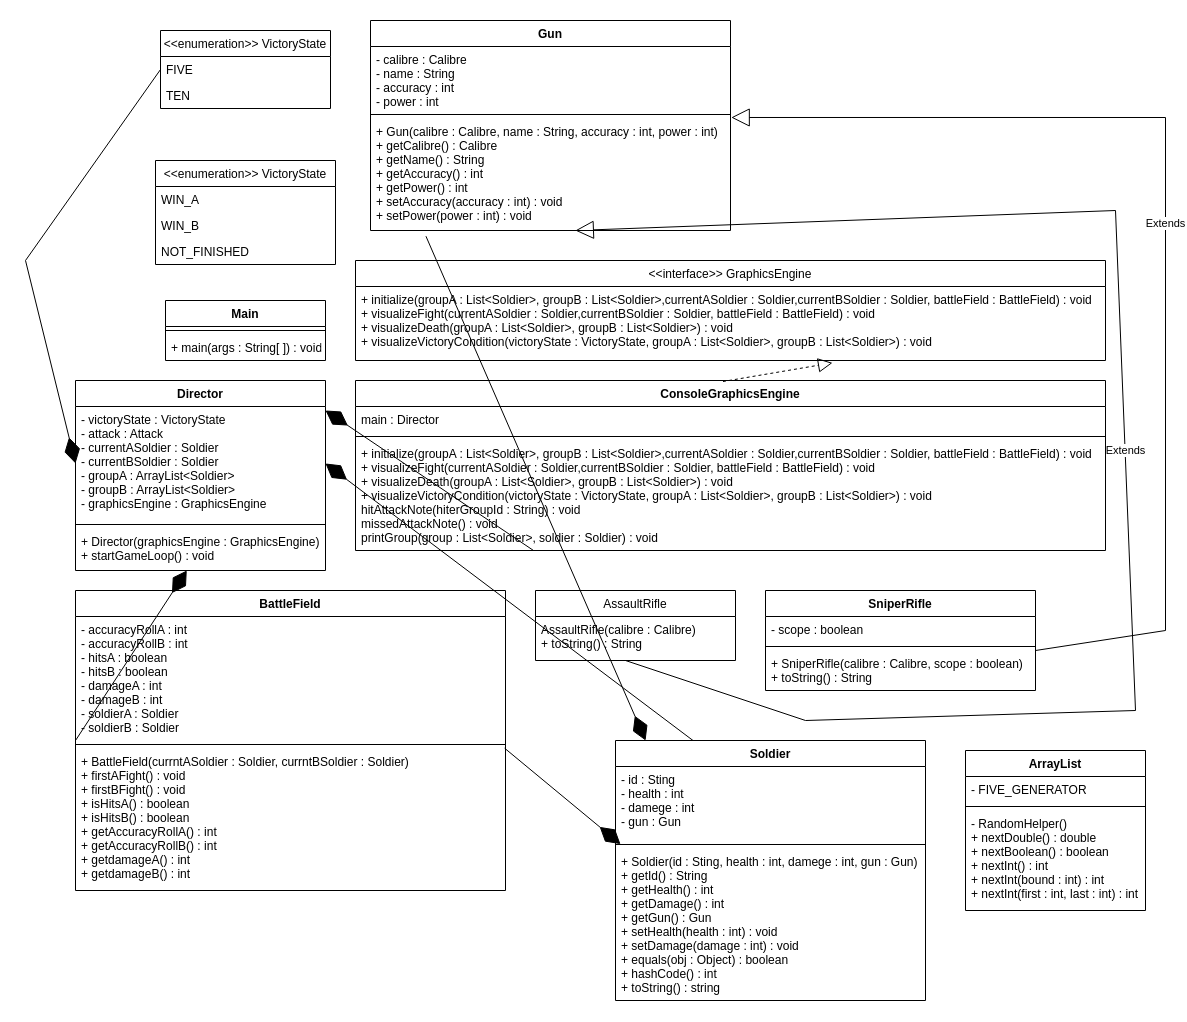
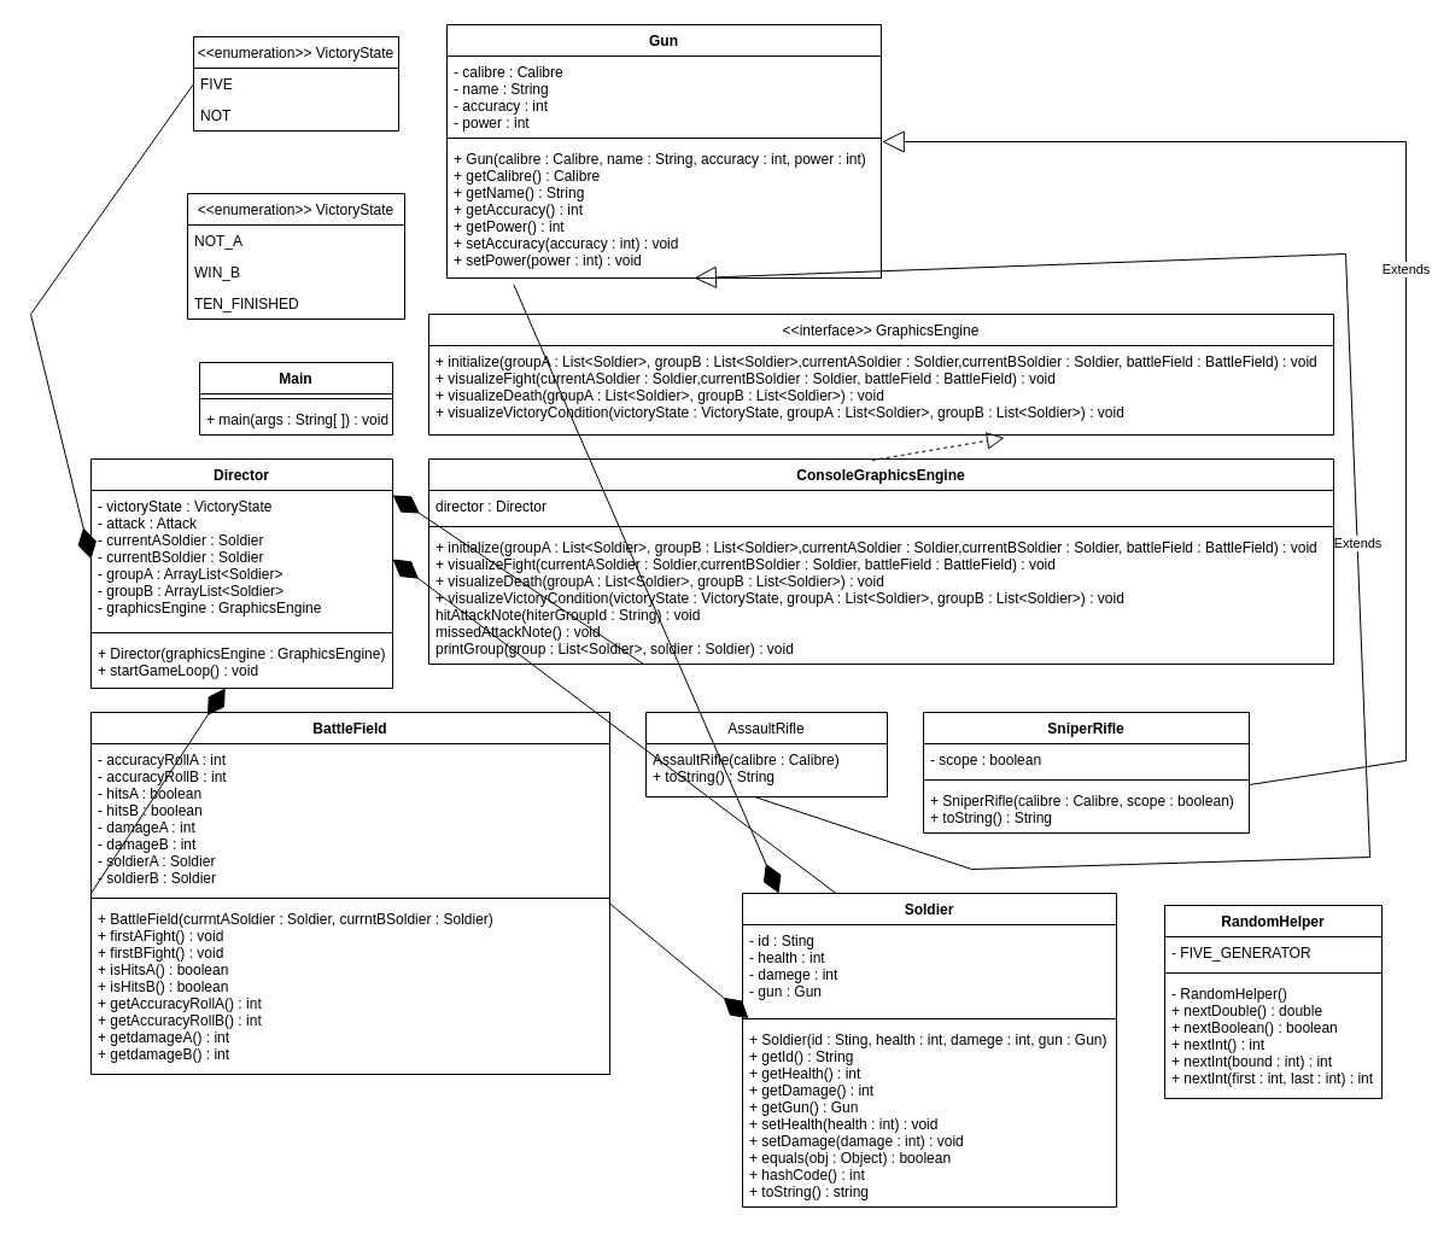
  <mxCell id="0" />
  <mxCell id="1" parent="0" />
  <mxCell id="2" value="Main" style="swimlane;fontStyle=1;align=center;verticalAlign=top;childLayout=stackLayout;horizontal=1;startSize=26;horizontalStack=0;resizeParent=1;resizeParentMax=0;resizeLast=0;collapsible=1;marginBottom=0;" vertex="1" parent="1"><mxGeometry x="160" y="300" width="160" height="60" as="geometry"><mxRectangle x="560" y="240" width="60" height="26" as="alternateBounds" /></mxGeometry></mxCell>
  <mxCell id="3" value="" style="line;strokeWidth=1;fillColor=none;align=left;verticalAlign=middle;spacingTop=-1;spacingLeft=3;spacingRight=3;rotatable=0;labelPosition=right;points=[];portConstraint=eastwest;" vertex="1" parent="2"><mxGeometry y="26" width="160" height="8" as="geometry" /></mxCell>
  <mxCell id="4" value="+ main(args : String[ ]) : void" style="text;strokeColor=none;fillColor=none;align=left;verticalAlign=top;spacingLeft=4;spacingRight=4;overflow=hidden;rotatable=0;points=[[0,0.5],[1,0.5]];portConstraint=eastwest;" vertex="1" parent="2"><mxGeometry y="34" width="160" height="26" as="geometry" /></mxCell>
  <mxCell id="5" value="&lt;&lt;enumeration&gt;&gt; VictoryState" style="swimlane;fontStyle=0;childLayout=stackLayout;horizontal=1;startSize=26;fillColor=none;horizontalStack=0;resizeParent=1;resizeParentMax=0;resizeLast=0;collapsible=1;marginBottom=0;" vertex="1" parent="1"><mxGeometry x="150" y="160" width="180" height="104" as="geometry" /></mxCell>
- <mxCell id="6" value="WIN_A" style="text;strokeColor=none;fillColor=none;align=left;verticalAlign=top;spacingLeft=4;spacingRight=4;overflow=hidden;rotatable=0;points=[[0,0.5],[1,0.5]];portConstraint=eastwest;" vertex="1" parent="5"><mxGeometry y="26" width="180" height="26" as="geometry" /></mxCell>
+ <mxCell id="6" value="NOT_A" style="text;strokeColor=none;fillColor=none;align=left;verticalAlign=top;spacingLeft=4;spacingRight=4;overflow=hidden;rotatable=0;points=[[0,0.5],[1,0.5]];portConstraint=eastwest;" vertex="1" parent="5"><mxGeometry y="26" width="180" height="26" as="geometry" /></mxCell>
  <mxCell id="7" value="WIN_B" style="text;strokeColor=none;fillColor=none;align=left;verticalAlign=top;spacingLeft=4;spacingRight=4;overflow=hidden;rotatable=0;points=[[0,0.5],[1,0.5]];portConstraint=eastwest;" vertex="1" parent="5"><mxGeometry y="52" width="180" height="26" as="geometry" /></mxCell>
- <mxCell id="8" value="NOT_FINISHED" style="text;strokeColor=none;fillColor=none;align=left;verticalAlign=top;spacingLeft=4;spacingRight=4;overflow=hidden;rotatable=0;points=[[0,0.5],[1,0.5]];portConstraint=eastwest;" vertex="1" parent="5"><mxGeometry y="78" width="180" height="26" as="geometry" /></mxCell>
+ <mxCell id="8" value="TEN_FINISHED" style="text;strokeColor=none;fillColor=none;align=left;verticalAlign=top;spacingLeft=4;spacingRight=4;overflow=hidden;rotatable=0;points=[[0,0.5],[1,0.5]];portConstraint=eastwest;" vertex="1" parent="5"><mxGeometry y="78" width="180" height="26" as="geometry" /></mxCell>
  <mxCell id="9" value="&lt;&lt;enumeration&gt;&gt; VictoryState" style="swimlane;fontStyle=0;childLayout=stackLayout;horizontal=1;startSize=26;fillColor=none;horizontalStack=0;resizeParent=1;resizeParentMax=0;resizeLast=0;collapsible=1;marginBottom=0;" vertex="1" parent="1"><mxGeometry x="155" y="30" width="170" height="78" as="geometry" /></mxCell>
  <mxCell id="10" value="FIVE" style="text;strokeColor=none;fillColor=none;align=left;verticalAlign=top;spacingLeft=4;spacingRight=4;overflow=hidden;rotatable=0;points=[[0,0.5],[1,0.5]];portConstraint=eastwest;" vertex="1" parent="9"><mxGeometry y="26" width="170" height="26" as="geometry" /></mxCell>
- <mxCell id="11" value="TEN" style="text;strokeColor=none;fillColor=none;align=left;verticalAlign=top;spacingLeft=4;spacingRight=4;overflow=hidden;rotatable=0;points=[[0,0.5],[1,0.5]];portConstraint=eastwest;" vertex="1" parent="9"><mxGeometry y="52" width="170" height="26" as="geometry" /></mxCell>
+ <mxCell id="11" value="NOT" style="text;strokeColor=none;fillColor=none;align=left;verticalAlign=top;spacingLeft=4;spacingRight=4;overflow=hidden;rotatable=0;points=[[0,0.5],[1,0.5]];portConstraint=eastwest;" vertex="1" parent="9"><mxGeometry y="52" width="170" height="26" as="geometry" /></mxCell>
  <mxCell id="12" value="Director" style="swimlane;fontStyle=1;align=center;verticalAlign=top;childLayout=stackLayout;horizontal=1;startSize=26;horizontalStack=0;resizeParent=1;resizeParentMax=0;resizeLast=0;collapsible=1;marginBottom=0;" vertex="1" parent="1"><mxGeometry x="70" y="380" width="250" height="190" as="geometry" /></mxCell>
  <mxCell id="13" value="- victoryState : VictoryState&#10;- attack : Attack&#10;- currentASoldier : Soldier&#10;- currentBSoldier : Soldier&#10;- groupA : ArrayList&lt;Soldier&gt;&#10;- groupB : ArrayList&lt;Soldier&gt;&#10;- graphicsEngine : GraphicsEngine" style="text;strokeColor=none;fillColor=none;align=left;verticalAlign=top;spacingLeft=4;spacingRight=4;overflow=hidden;rotatable=0;points=[[0,0.5],[1,0.5]];portConstraint=eastwest;" vertex="1" parent="12"><mxGeometry y="26" width="250" height="114" as="geometry" /></mxCell>
  <mxCell id="14" value="" style="line;strokeWidth=1;fillColor=none;align=left;verticalAlign=middle;spacingTop=-1;spacingLeft=3;spacingRight=3;rotatable=0;labelPosition=right;points=[];portConstraint=eastwest;" vertex="1" parent="12"><mxGeometry y="140" width="250" height="8" as="geometry" /></mxCell>
  <mxCell id="15" value="+ Director(graphicsEngine : GraphicsEngine)&#10;+ startGameLoop() : void" style="text;strokeColor=none;fillColor=none;align=left;verticalAlign=top;spacingLeft=4;spacingRight=4;overflow=hidden;rotatable=0;points=[[0,0.5],[1,0.5]];portConstraint=eastwest;" vertex="1" parent="12"><mxGeometry y="148" width="250" height="42" as="geometry" /></mxCell>
  <mxCell id="16" value="Gun" style="swimlane;fontStyle=1;align=center;verticalAlign=top;childLayout=stackLayout;horizontal=1;startSize=26;horizontalStack=0;resizeParent=1;resizeParentMax=0;resizeLast=0;collapsible=1;marginBottom=0;" vertex="1" parent="1"><mxGeometry x="365" y="20" width="360" height="210" as="geometry" /></mxCell>
  <mxCell id="17" value="- calibre : Calibre&#10;- name : String&#10;- accuracy : int&#10;- power : int" style="text;strokeColor=none;fillColor=none;align=left;verticalAlign=top;spacingLeft=4;spacingRight=4;overflow=hidden;rotatable=0;points=[[0,0.5],[1,0.5]];portConstraint=eastwest;" vertex="1" parent="16"><mxGeometry y="26" width="360" height="64" as="geometry" /></mxCell>
  <mxCell id="18" value="" style="line;strokeWidth=1;fillColor=none;align=left;verticalAlign=middle;spacingTop=-1;spacingLeft=3;spacingRight=3;rotatable=0;labelPosition=right;points=[];portConstraint=eastwest;" vertex="1" parent="16"><mxGeometry y="90" width="360" height="8" as="geometry" /></mxCell>
  <mxCell id="19" value="+ Gun(calibre : Calibre, name : String, accuracy : int, power : int)&#10;+ getCalibre() : Calibre&#10;+ getName() : String&#10;+ getAccuracy() : int&#10;+ getPower() : int&#10;+ setAccuracy(accuracy : int) : void&#10;+ setPower(power : int) : void" style="text;strokeColor=none;fillColor=none;align=left;verticalAlign=top;spacingLeft=4;spacingRight=4;overflow=hidden;rotatable=0;points=[[0,0.5],[1,0.5]];portConstraint=eastwest;" vertex="1" parent="16"><mxGeometry y="98" width="360" height="112" as="geometry" /></mxCell>
  <mxCell id="20" value="&lt;&lt;interface&gt;&gt; GraphicsEngine" style="swimlane;fontStyle=0;childLayout=stackLayout;horizontal=1;startSize=26;fillColor=none;horizontalStack=0;resizeParent=1;resizeParentMax=0;resizeLast=0;collapsible=1;marginBottom=0;" vertex="1" parent="1"><mxGeometry x="350" y="260" width="750" height="100" as="geometry" /></mxCell>
  <mxCell id="21" value="+ initialize(groupA : List&lt;Soldier&gt;, groupB : List&lt;Soldier&gt;,currentASoldier : Soldier,currentBSoldier : Soldier, battleField : BattleField) : void&#10;+ visualizeFight(currentASoldier : Soldier,currentBSoldier : Soldier, battleField : BattleField) : void&#10;+ visualizeDeath(groupA : List&lt;Soldier&gt;, groupB : List&lt;Soldier&gt;) : void&#10;+ visualizeVictoryCondition(victoryState : VictoryState, groupA : List&lt;Soldier&gt;, groupB : List&lt;Soldier&gt;) : void" style="text;strokeColor=none;fillColor=none;align=left;verticalAlign=top;spacingLeft=4;spacingRight=4;overflow=hidden;rotatable=0;points=[[0,0.5],[1,0.5]];portConstraint=eastwest;" vertex="1" parent="20"><mxGeometry y="26" width="750" height="74" as="geometry" /></mxCell>
  <mxCell id="22" value="ConsoleGraphicsEngine" style="swimlane;fontStyle=1;align=center;verticalAlign=top;childLayout=stackLayout;horizontal=1;startSize=26;horizontalStack=0;resizeParent=1;resizeParentMax=0;resizeLast=0;collapsible=1;marginBottom=0;" vertex="1" parent="1"><mxGeometry x="350" y="380" width="750" height="170" as="geometry" /></mxCell>
- <mxCell id="23" value="main : Director" style="text;strokeColor=none;fillColor=none;align=left;verticalAlign=top;spacingLeft=4;spacingRight=4;overflow=hidden;rotatable=0;points=[[0,0.5],[1,0.5]];portConstraint=eastwest;" vertex="1" parent="22"><mxGeometry y="26" width="750" height="26" as="geometry" /></mxCell>
+ <mxCell id="23" value="director : Director" style="text;strokeColor=none;fillColor=none;align=left;verticalAlign=top;spacingLeft=4;spacingRight=4;overflow=hidden;rotatable=0;points=[[0,0.5],[1,0.5]];portConstraint=eastwest;" vertex="1" parent="22"><mxGeometry y="26" width="750" height="26" as="geometry" /></mxCell>
  <mxCell id="24" value="" style="line;strokeWidth=1;fillColor=none;align=left;verticalAlign=middle;spacingTop=-1;spacingLeft=3;spacingRight=3;rotatable=0;labelPosition=right;points=[];portConstraint=eastwest;" vertex="1" parent="22"><mxGeometry y="52" width="750" height="8" as="geometry" /></mxCell>
  <mxCell id="25" value="+ initialize(groupA : List&lt;Soldier&gt;, groupB : List&lt;Soldier&gt;,currentASoldier : Soldier,currentBSoldier : Soldier, battleField : BattleField) : void&#10;+ visualizeFight(currentASoldier : Soldier,currentBSoldier : Soldier, battleField : BattleField) : void&#10;+ visualizeDeath(groupA : List&lt;Soldier&gt;, groupB : List&lt;Soldier&gt;) : void&#10;+ visualizeVictoryCondition(victoryState : VictoryState, groupA : List&lt;Soldier&gt;, groupB : List&lt;Soldier&gt;) : void&#10;hitAttackNote(hiterGroupId : String) : void&#10;missedAttackNote() : void&#10;printGroup(group : List&lt;Soldier&gt;, soldier : Soldier) : void" style="text;strokeColor=none;fillColor=none;align=left;verticalAlign=top;spacingLeft=4;spacingRight=4;overflow=hidden;rotatable=0;points=[[0,0.5],[1,0.5]];portConstraint=eastwest;" vertex="1" parent="22"><mxGeometry y="60" width="750" height="110" as="geometry" /></mxCell>
  <mxCell id="26" value="BattleField" style="swimlane;fontStyle=1;align=center;verticalAlign=top;childLayout=stackLayout;horizontal=1;startSize=26;horizontalStack=0;resizeParent=1;resizeParentMax=0;resizeLast=0;collapsible=1;marginBottom=0;" vertex="1" parent="1"><mxGeometry x="70" y="590" width="430" height="300" as="geometry" /></mxCell>
  <mxCell id="27" value="- accuracyRollA : int&#10;- accuracyRollB : int&#10;- hitsA : boolean&#10;- hitsB : boolean&#10;- damageA : int&#10;- damageB : int&#10;- soldierA : Soldier&#10;- soldierB : Soldier" style="text;strokeColor=none;fillColor=none;align=left;verticalAlign=top;spacingLeft=4;spacingRight=4;overflow=hidden;rotatable=0;points=[[0,0.5],[1,0.5]];portConstraint=eastwest;" vertex="1" parent="26"><mxGeometry y="26" width="430" height="124" as="geometry" /></mxCell>
  <mxCell id="28" value="" style="line;strokeWidth=1;fillColor=none;align=left;verticalAlign=middle;spacingTop=-1;spacingLeft=3;spacingRight=3;rotatable=0;labelPosition=right;points=[];portConstraint=eastwest;" vertex="1" parent="26"><mxGeometry y="150" width="430" height="8" as="geometry" /></mxCell>
  <mxCell id="29" value="+ BattleField(currntASoldier : Soldier, currntBSoldier : Soldier)&#10;+ firstAFight() : void&#10;+ firstBFight() : void&#10;+ isHitsA() : boolean&#10;+ isHitsB() : boolean&#10;+ getAccuracyRollA() : int&#10;+ getAccuracyRollB() : int&#10;+ getdamageA() : int&#10;+ getdamageB() : int" style="text;strokeColor=none;fillColor=none;align=left;verticalAlign=top;spacingLeft=4;spacingRight=4;overflow=hidden;rotatable=0;points=[[0,0.5],[1,0.5]];portConstraint=eastwest;" vertex="1" parent="26"><mxGeometry y="158" width="430" height="142" as="geometry" /></mxCell>
  <mxCell id="30" value="AssaultRifle" style="swimlane;fontStyle=0;childLayout=stackLayout;horizontal=1;startSize=26;fillColor=none;horizontalStack=0;resizeParent=1;resizeParentMax=0;resizeLast=0;collapsible=1;marginBottom=0;" vertex="1" parent="1"><mxGeometry x="530" y="590" width="200" height="70" as="geometry" /></mxCell>
  <mxCell id="31" value="AssaultRifle(calibre : Calibre)&#10;+ toString() : String" style="text;strokeColor=none;fillColor=none;align=left;verticalAlign=top;spacingLeft=4;spacingRight=4;overflow=hidden;rotatable=0;points=[[0,0.5],[1,0.5]];portConstraint=eastwest;" vertex="1" parent="30"><mxGeometry y="26" width="200" height="44" as="geometry" /></mxCell>
  <mxCell id="32" value="SniperRifle" style="swimlane;fontStyle=1;align=center;verticalAlign=top;childLayout=stackLayout;horizontal=1;startSize=26;horizontalStack=0;resizeParent=1;resizeParentMax=0;resizeLast=0;collapsible=1;marginBottom=0;" vertex="1" parent="1"><mxGeometry x="760" y="590" width="270" height="100" as="geometry" /></mxCell>
  <mxCell id="33" value="- scope : boolean" style="text;strokeColor=none;fillColor=none;align=left;verticalAlign=top;spacingLeft=4;spacingRight=4;overflow=hidden;rotatable=0;points=[[0,0.5],[1,0.5]];portConstraint=eastwest;" vertex="1" parent="32"><mxGeometry y="26" width="270" height="26" as="geometry" /></mxCell>
  <mxCell id="34" value="" style="line;strokeWidth=1;fillColor=none;align=left;verticalAlign=middle;spacingTop=-1;spacingLeft=3;spacingRight=3;rotatable=0;labelPosition=right;points=[];portConstraint=eastwest;" vertex="1" parent="32"><mxGeometry y="52" width="270" height="8" as="geometry" /></mxCell>
  <mxCell id="35" value="+ SniperRifle(calibre : Calibre, scope : boolean)&#10;+ toString() : String" style="text;strokeColor=none;fillColor=none;align=left;verticalAlign=top;spacingLeft=4;spacingRight=4;overflow=hidden;rotatable=0;points=[[0,0.5],[1,0.5]];portConstraint=eastwest;" vertex="1" parent="32"><mxGeometry y="60" width="270" height="40" as="geometry" /></mxCell>
  <mxCell id="36" value="Soldier" style="swimlane;fontStyle=1;align=center;verticalAlign=top;childLayout=stackLayout;horizontal=1;startSize=26;horizontalStack=0;resizeParent=1;resizeParentMax=0;resizeLast=0;collapsible=1;marginBottom=0;" vertex="1" parent="1"><mxGeometry x="610" y="740" width="310" height="260" as="geometry" /></mxCell>
  <mxCell id="37" value="- id : Sting&#10;- health : int&#10;- damege : int&#10;- gun : Gun" style="text;strokeColor=none;fillColor=none;align=left;verticalAlign=top;spacingLeft=4;spacingRight=4;overflow=hidden;rotatable=0;points=[[0,0.5],[1,0.5]];portConstraint=eastwest;" vertex="1" parent="36"><mxGeometry y="26" width="310" height="74" as="geometry" /></mxCell>
  <mxCell id="38" value="" style="line;strokeWidth=1;fillColor=none;align=left;verticalAlign=middle;spacingTop=-1;spacingLeft=3;spacingRight=3;rotatable=0;labelPosition=right;points=[];portConstraint=eastwest;" vertex="1" parent="36"><mxGeometry y="100" width="310" height="8" as="geometry" /></mxCell>
  <mxCell id="39" value="+ Soldier(id : Sting, health : int, damege : int, gun : Gun)&#10;+ getId() : String&#10;+ getHealth() : int&#10;+ getDamage() : int&#10;+ getGun() : Gun&#10;+ setHealth(health : int) : void&#10;+ setDamage(damage : int) : void&#10;+ equals(obj : Object) : boolean&#10;+ hashCode() : int&#10;+ toString() : string" style="text;strokeColor=none;fillColor=none;align=left;verticalAlign=top;spacingLeft=4;spacingRight=4;overflow=hidden;rotatable=0;points=[[0,0.5],[1,0.5]];portConstraint=eastwest;" vertex="1" parent="36"><mxGeometry y="108" width="310" height="152" as="geometry" /></mxCell>
- <mxCell id="40" value="ArrayList" style="swimlane;fontStyle=1;align=center;verticalAlign=top;childLayout=stackLayout;horizontal=1;startSize=26;horizontalStack=0;resizeParent=1;resizeParentMax=0;resizeLast=0;collapsible=1;marginBottom=0;" vertex="1" parent="1"><mxGeometry x="960" y="750" width="180" height="160" as="geometry" /></mxCell>
+ <mxCell id="40" value="RandomHelper" style="swimlane;fontStyle=1;align=center;verticalAlign=top;childLayout=stackLayout;horizontal=1;startSize=26;horizontalStack=0;resizeParent=1;resizeParentMax=0;resizeLast=0;collapsible=1;marginBottom=0;" vertex="1" parent="1"><mxGeometry x="960" y="750" width="180" height="160" as="geometry" /></mxCell>
  <mxCell id="41" value="- FIVE_GENERATOR" style="text;strokeColor=none;fillColor=none;align=left;verticalAlign=top;spacingLeft=4;spacingRight=4;overflow=hidden;rotatable=0;points=[[0,0.5],[1,0.5]];portConstraint=eastwest;" vertex="1" parent="40"><mxGeometry y="26" width="180" height="26" as="geometry" /></mxCell>
  <mxCell id="42" value="" style="line;strokeWidth=1;fillColor=none;align=left;verticalAlign=middle;spacingTop=-1;spacingLeft=3;spacingRight=3;rotatable=0;labelPosition=right;points=[];portConstraint=eastwest;" vertex="1" parent="40"><mxGeometry y="52" width="180" height="8" as="geometry" /></mxCell>
  <mxCell id="43" value="- RandomHelper()&#10;+ nextDouble() : double&#10;+ nextBoolean() : boolean&#10;+ nextInt() : int&#10;+ nextInt(bound : int) : int&#10;+ nextInt(first : int, last : int) : int" style="text;strokeColor=none;fillColor=none;align=left;verticalAlign=top;spacingLeft=4;spacingRight=4;overflow=hidden;rotatable=0;points=[[0,0.5],[1,0.5]];portConstraint=eastwest;" vertex="1" parent="40"><mxGeometry y="60" width="180" height="100" as="geometry" /></mxCell>
  <mxCell id="44" value="Extends" style="endArrow=block;endSize=16;endFill=0;html=1;rounded=0;entryX=1.002;entryY=-0.009;entryDx=0;entryDy=0;entryPerimeter=0;exitX=1;exitY=0;exitDx=0;exitDy=0;exitPerimeter=0;" edge="1" parent="1" source="35" target="19"><mxGeometry width="160" relative="1" as="geometry"><mxPoint x="500" y="350" as="sourcePoint" /><mxPoint x="750" y="120" as="targetPoint" /><Array as="points"><mxPoint x="1160" y="630" /><mxPoint x="1160" y="117" /></Array></mxGeometry></mxCell>
  <mxCell id="45" value="Extends" style="endArrow=block;endSize=16;endFill=0;html=1;rounded=0;entryX=0.569;entryY=1;entryDx=0;entryDy=0;entryPerimeter=0;" edge="1" parent="1" target="19"><mxGeometry width="160" relative="1" as="geometry"><mxPoint x="620" y="660" as="sourcePoint" /><mxPoint x="660" y="350" as="targetPoint" /><Array as="points"><mxPoint x="800" y="720" /><mxPoint x="1130" y="710" /><mxPoint x="1110" y="210" /></Array></mxGeometry></mxCell>
  <mxCell id="46" value="" style="endArrow=diamondThin;endFill=1;endSize=24;html=1;rounded=0;entryX=0;entryY=0.5;entryDx=0;entryDy=0;exitX=0;exitY=0.5;exitDx=0;exitDy=0;" edge="1" parent="1" source="10" target="13"><mxGeometry width="160" relative="1" as="geometry"><mxPoint x="500" y="350" as="sourcePoint" /><mxPoint x="660" y="350" as="targetPoint" /><Array as="points"><mxPoint x="20" y="260" /></Array></mxGeometry></mxCell>
  <mxCell id="47" value="" style="endArrow=diamondThin;endFill=1;endSize=24;html=1;rounded=0;entryX=1;entryY=0.5;entryDx=0;entryDy=0;exitX=0.25;exitY=0;exitDx=0;exitDy=0;" edge="1" parent="1" source="36" target="13"><mxGeometry width="160" relative="1" as="geometry"><mxPoint x="500" y="350" as="sourcePoint" /><mxPoint x="660" y="350" as="targetPoint" /></mxGeometry></mxCell>
  <mxCell id="48" value="" style="endArrow=block;dashed=1;endFill=0;endSize=12;html=1;rounded=0;exitX=0.49;exitY=0.006;exitDx=0;exitDy=0;exitPerimeter=0;entryX=0.636;entryY=1.032;entryDx=0;entryDy=0;entryPerimeter=0;" edge="1" parent="1" source="22" target="21"><mxGeometry width="160" relative="1" as="geometry"><mxPoint x="500" y="540" as="sourcePoint" /><mxPoint x="660" y="540" as="targetPoint" /></mxGeometry></mxCell>
  <mxCell id="49" value="" style="endArrow=diamondThin;endFill=1;endSize=24;html=1;rounded=0;exitX=0.238;exitY=1.003;exitDx=0;exitDy=0;exitPerimeter=0;" edge="1" parent="1" source="25"><mxGeometry width="160" relative="1" as="geometry"><mxPoint x="500" y="540" as="sourcePoint" /><mxPoint x="320" y="410" as="targetPoint" /></mxGeometry></mxCell>
  <mxCell id="50" value="" style="endArrow=diamondThin;endFill=1;endSize=24;html=1;rounded=0;exitX=0;exitY=0;exitDx=0;exitDy=0;exitPerimeter=0;" edge="1" parent="1" source="28" target="15"><mxGeometry width="160" relative="1" as="geometry"><mxPoint x="510" y="600" as="sourcePoint" /><mxPoint x="670" y="600" as="targetPoint" /></mxGeometry></mxCell>
  <mxCell id="51" value="" style="endArrow=diamondThin;endFill=1;endSize=24;html=1;rounded=0;exitX=0.154;exitY=1.051;exitDx=0;exitDy=0;exitPerimeter=0;entryX=0.097;entryY=0;entryDx=0;entryDy=0;entryPerimeter=0;" edge="1" parent="1" source="19" target="36"><mxGeometry width="160" relative="1" as="geometry"><mxPoint x="510" y="360" as="sourcePoint" /><mxPoint x="670" y="360" as="targetPoint" /></mxGeometry></mxCell>
  <mxCell id="52" value="" style="endArrow=diamondThin;endFill=1;endSize=24;html=1;rounded=0;exitX=0.998;exitY=-0.002;exitDx=0;exitDy=0;exitPerimeter=0;entryX=0.016;entryY=-0.029;entryDx=0;entryDy=0;entryPerimeter=0;" edge="1" parent="1" source="29" target="39"><mxGeometry width="160" relative="1" as="geometry"><mxPoint x="520" y="500" as="sourcePoint" /><mxPoint x="680" y="500" as="targetPoint" /></mxGeometry></mxCell>
